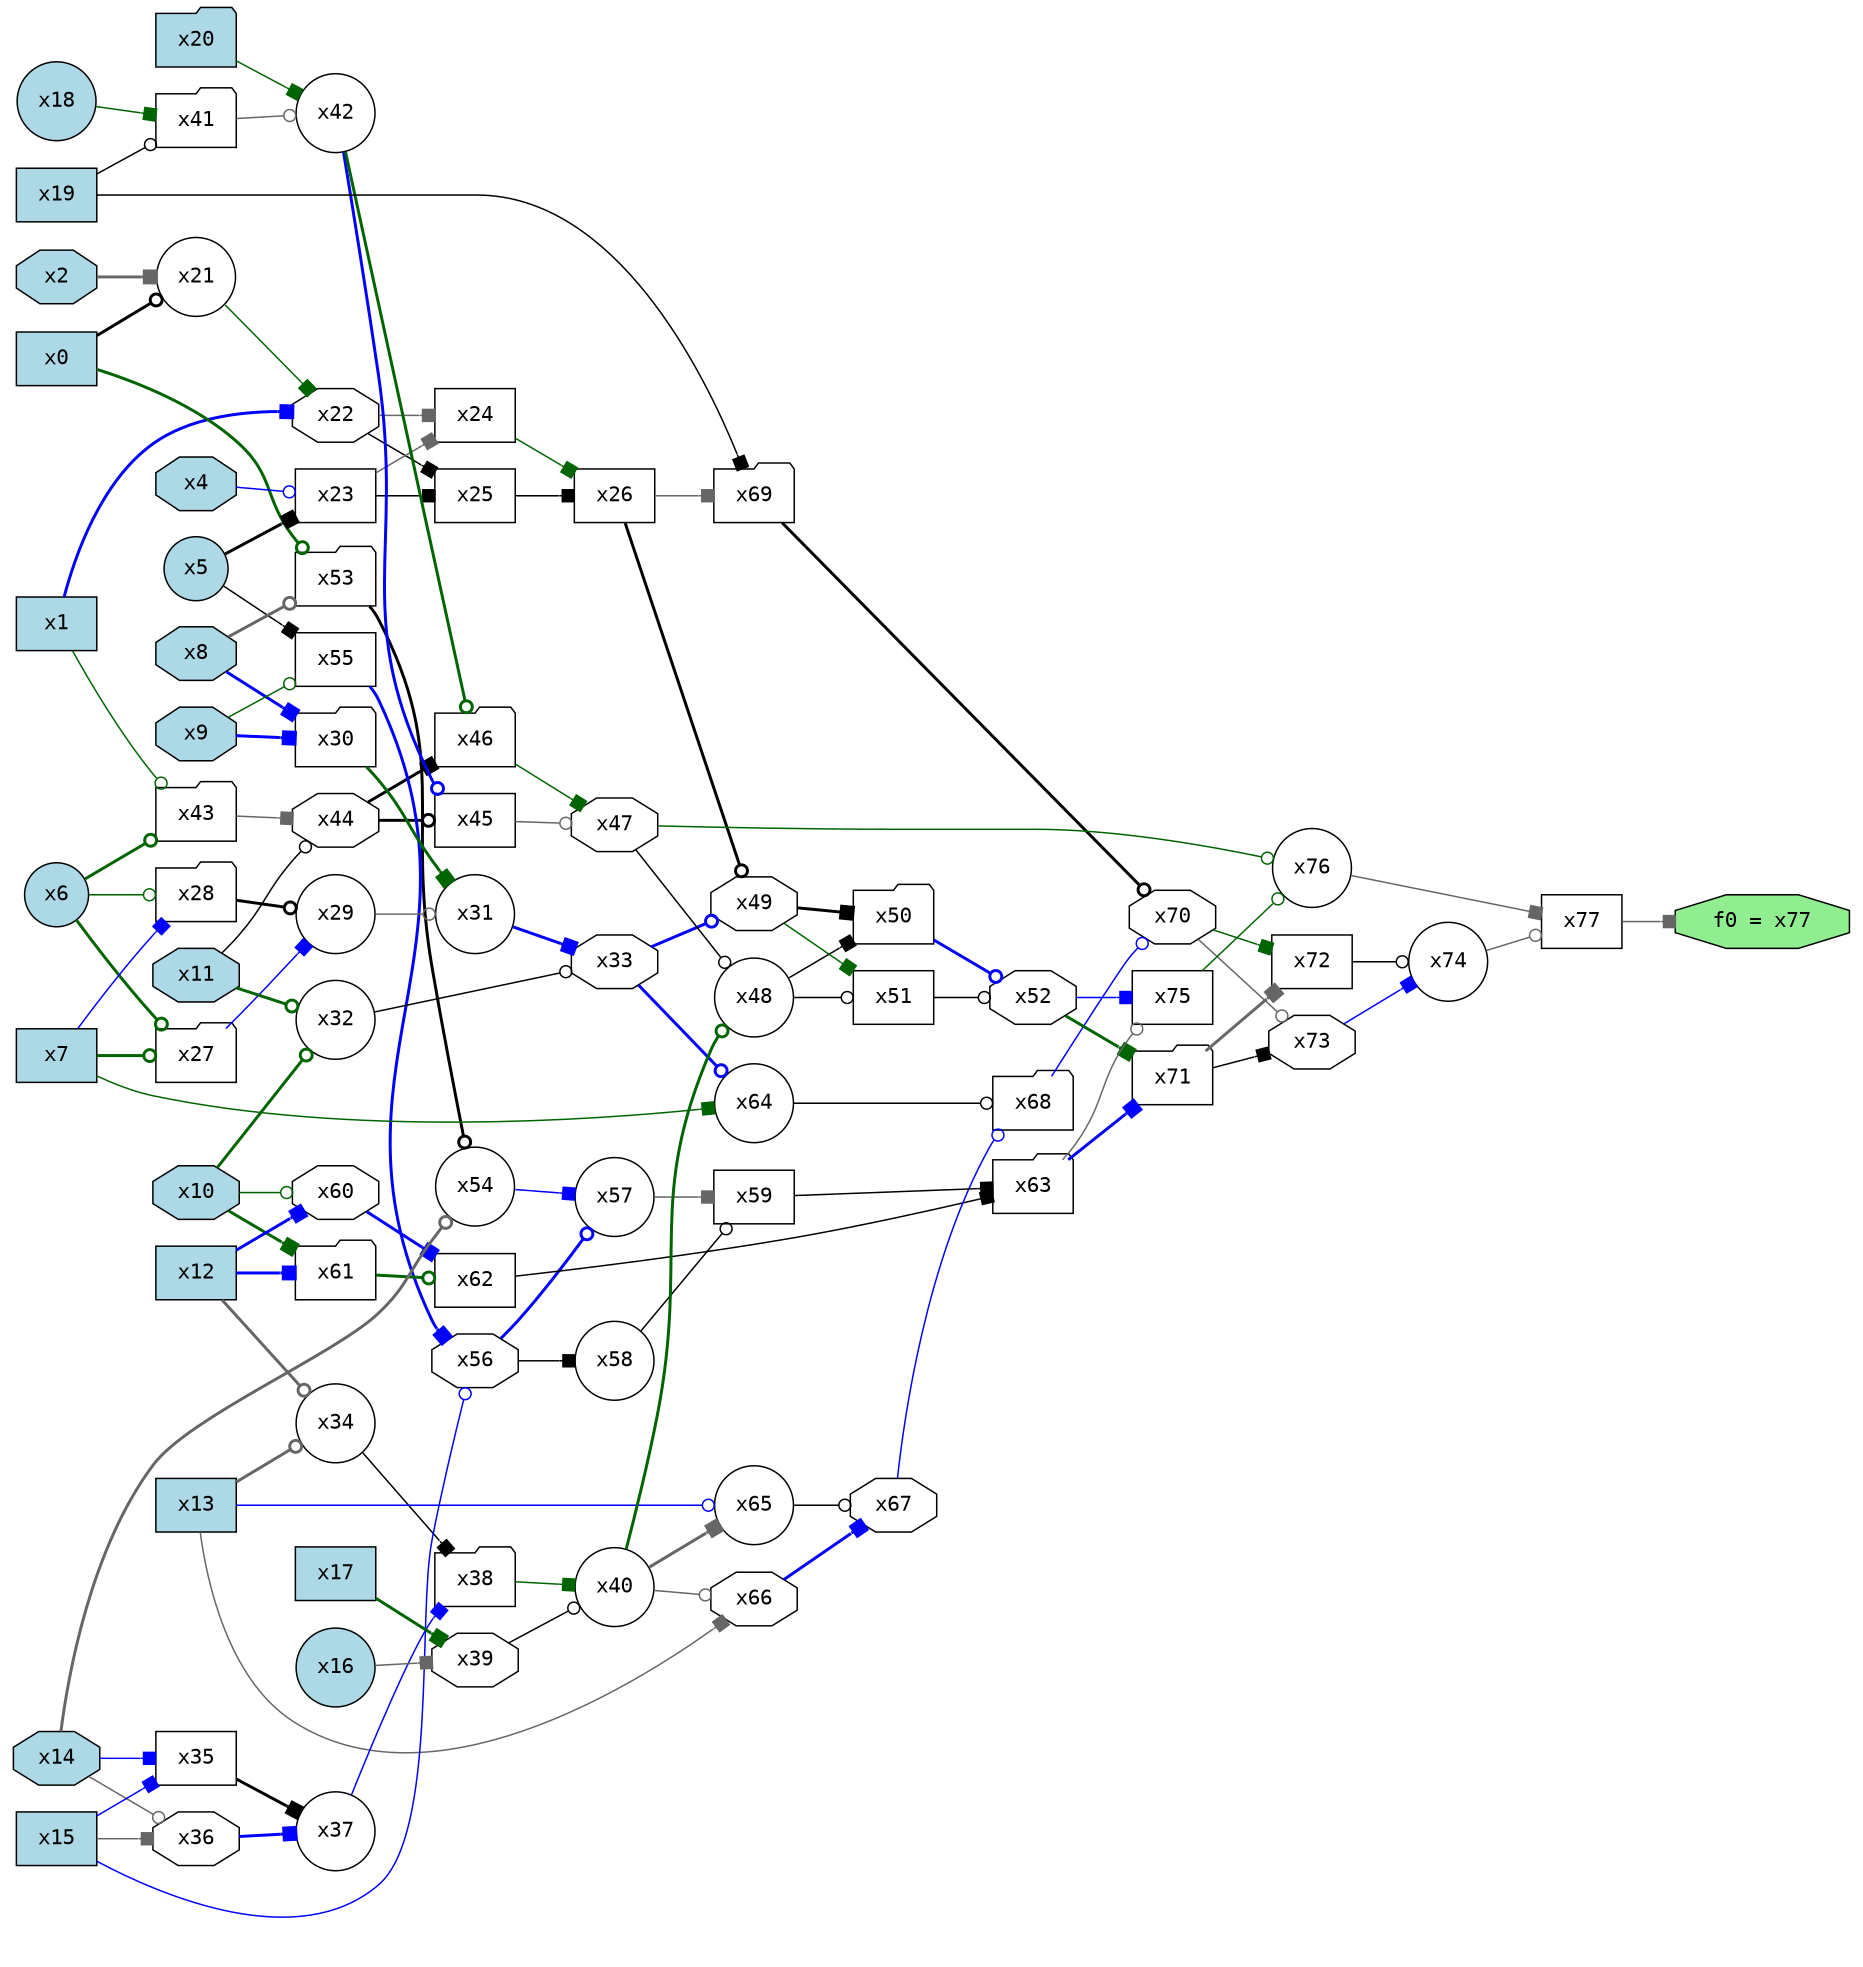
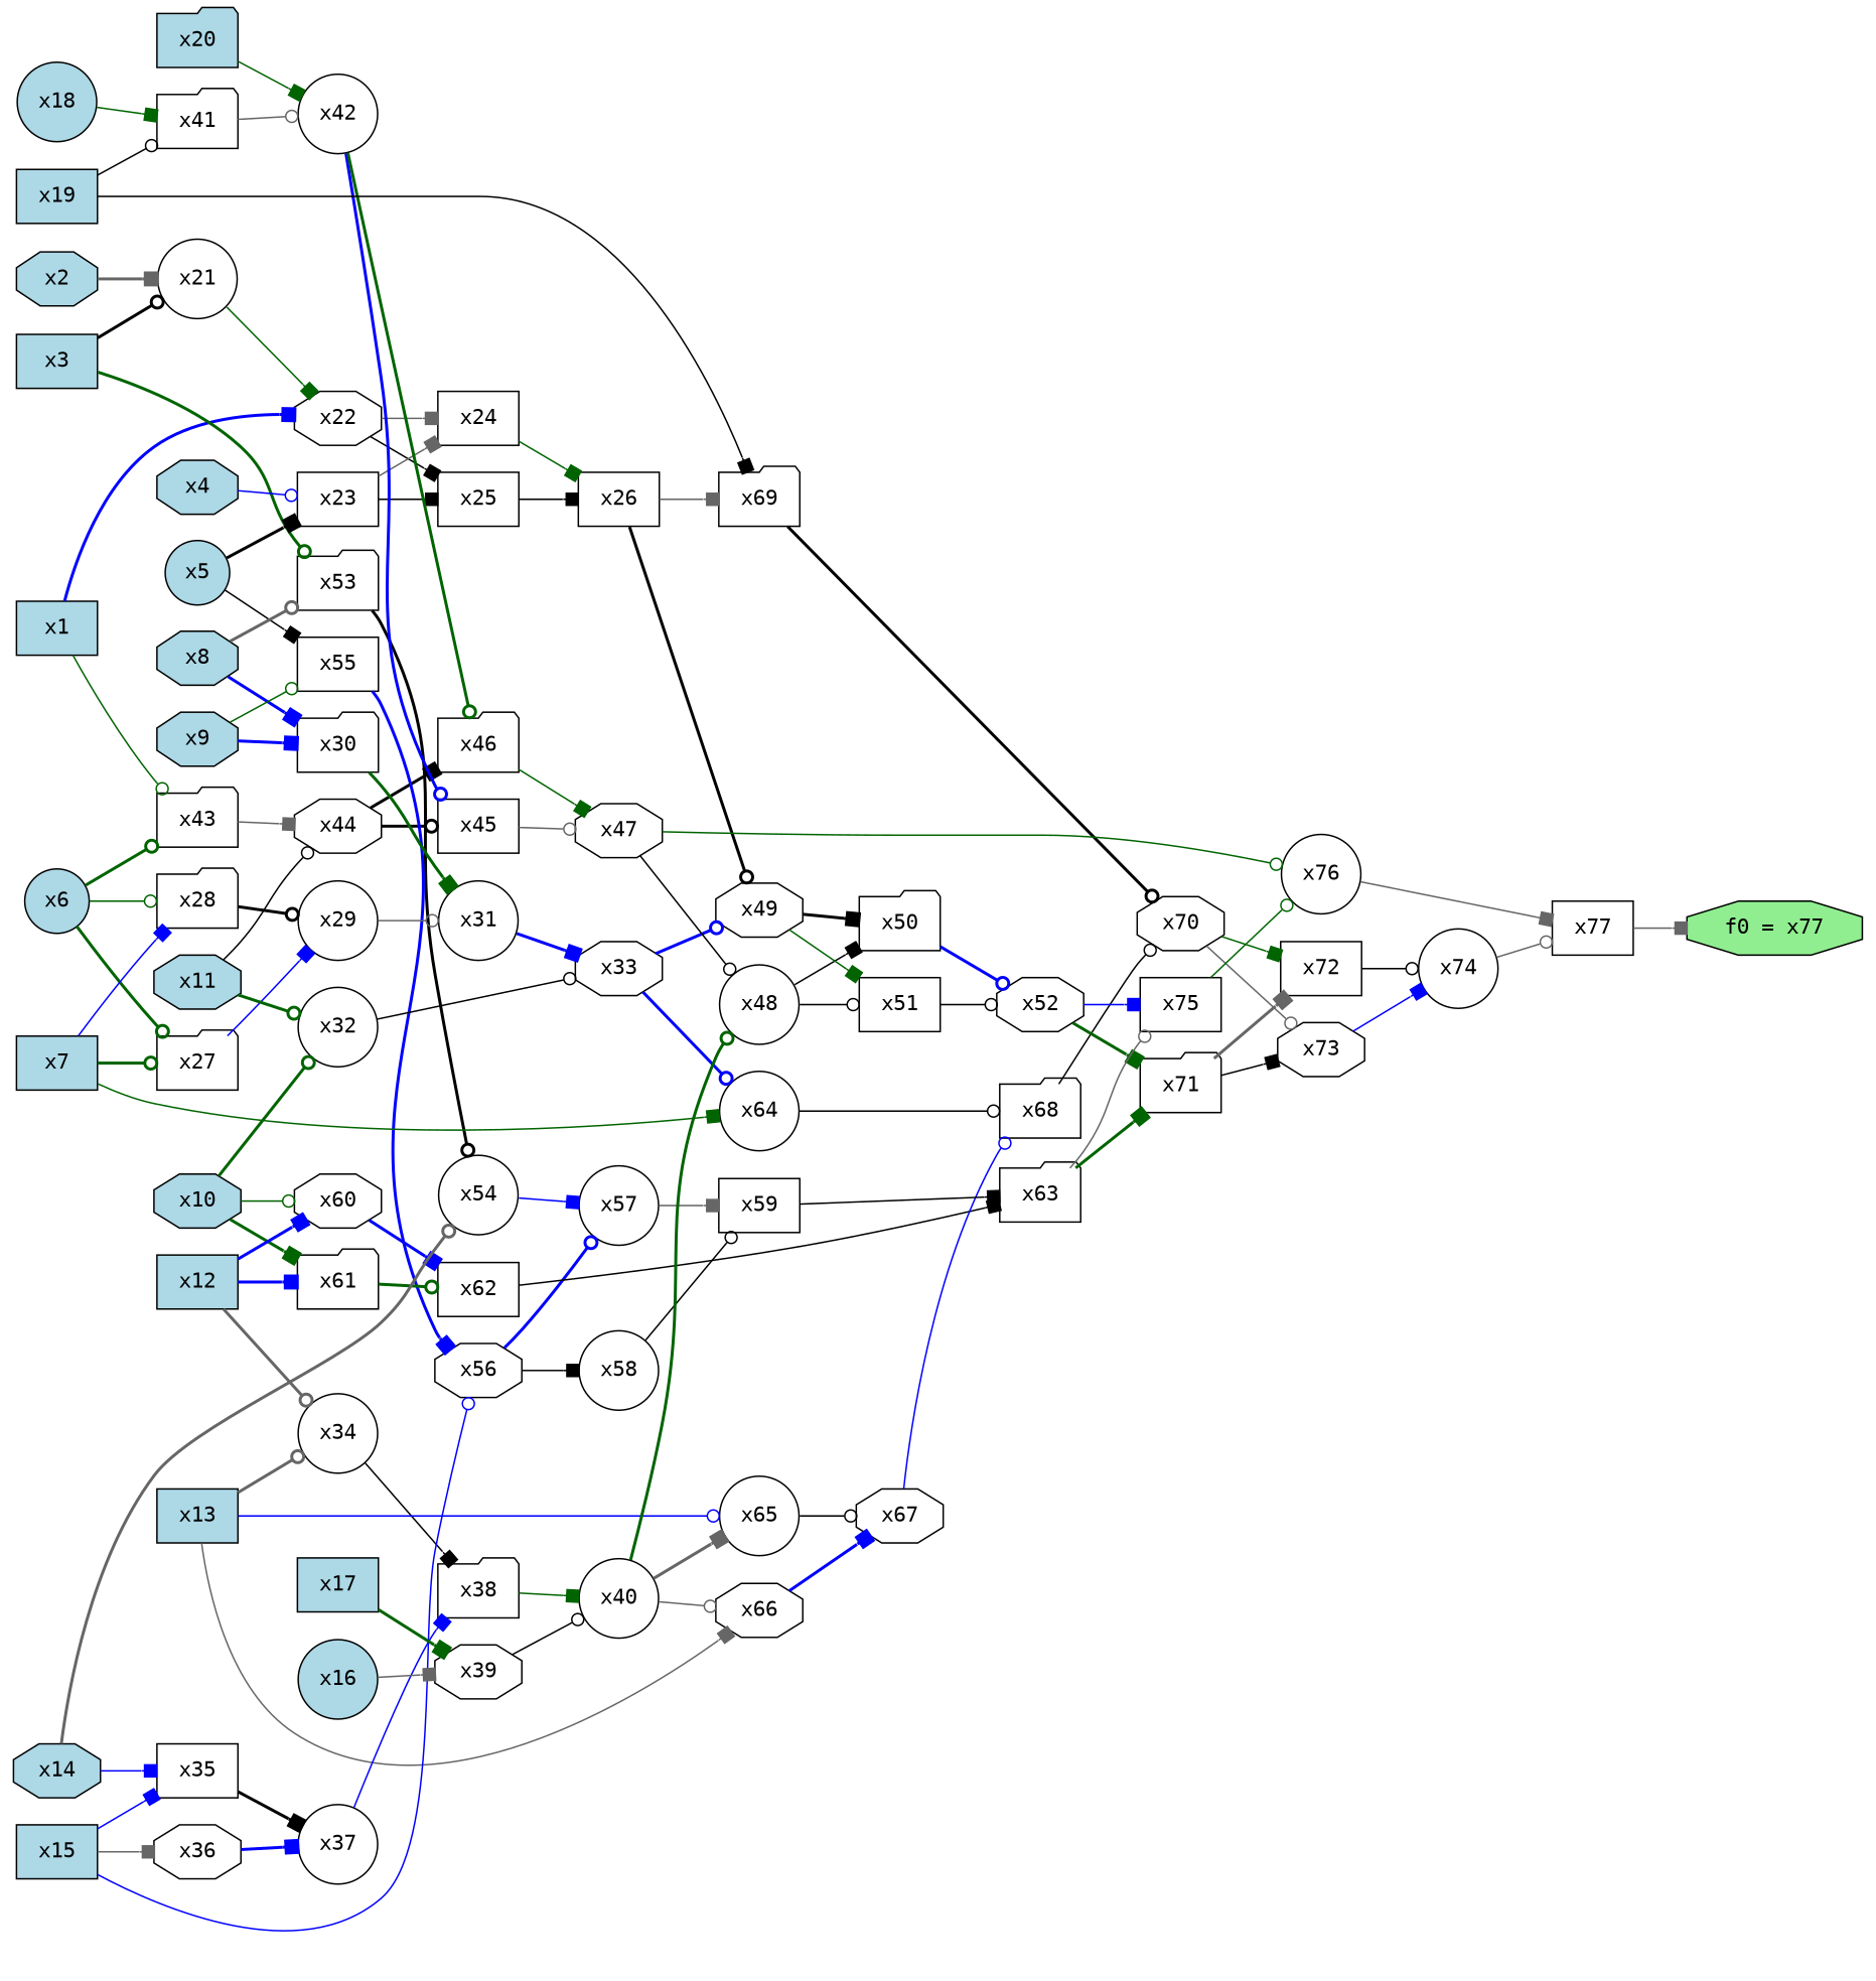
  digraph {
    fontname="DejaVu Sans Mono"
    rankdir=LR
    node [fontname="DejaVu Sans Mono" shape=octagon]
    edge [arrowhead=box color=black fontname="DejaVu Sans Mono" style=solid]
    n1 [fillcolor=lightblue label=x1 shape=box style=filled]
    n2 [label=x22]
    n3 [label=x43 shape=folder]
    n4 [label=x24 shape=box]
    n5 [label=x25 shape=box]
    n6 [label=x44]
    n7 [fillcolor=lightblue label=x2 style=filled]
    n8 [label=x21 shape=circle]
-   n9 [fillcolor=lightblue label=x0 shape=box style=filled]
+   n9 [fillcolor=lightblue label=x3 shape=box style=filled]
    n10 [label=x53 shape=folder]
    n11 [label=x54 shape=circle]
    n12 [fillcolor=lightblue label=x4 style=filled]
    n13 [label=x23 shape=box]
    n14 [fillcolor=lightblue label=x5 shape=circle style=filled]
    n15 [label=x55 shape=box]
    n16 [label=x56]
    n17 [fillcolor=lightblue label=x6 shape=circle style=filled]
    n18 [label=x27 shape=folder]
    n19 [label=x28 shape=folder]
    n20 [label=x29 shape=circle]
    n21 [fillcolor=lightblue label=x7 shape=box style=filled]
    n22 [label=x64 shape=circle]
    n23 [label=x68 shape=folder]
    n24 [fillcolor=lightblue label=x8 style=filled]
    n25 [label=x30 shape=folder]
    n26 [label=x31 shape=circle]
    n27 [fillcolor=lightblue label=x9 style=filled]
    n28 [fillcolor=lightblue label=x10 style=filled]
    n29 [label=x61 shape=folder]
    n30 [label=x60]
    n31 [label=x32 shape=circle]
    n32 [label=x62 shape=box]
    n33 [label=x33]
    n34 [fillcolor=lightblue label=x11 style=filled]
    n35 [label=x45 shape=box]
    n36 [label=x46 shape=folder]
    n37 [fillcolor=lightblue label=x12 shape=box style=filled]
    n38 [label=x34 shape=circle]
    n39 [label=x38 shape=folder]
    n40 [fillcolor=lightblue label=x13 shape=box style=filled]
    n41 [label=x65 shape=circle]
    n42 [label=x66]
    n43 [label=x67]
    n44 [fillcolor=lightblue label=x14 style=filled]
    n45 [label=x35 shape=box]
    n46 [label=x36]
    n47 [label=x37 shape=circle]
    n48 [label=x57 shape=circle]
    n49 [fillcolor=lightblue label=x15 shape=box style=filled]
    n50 [label=x58 shape=circle]
    n51 [fillcolor=lightblue label=x16 shape=circle style=filled]
    n52 [label=x39]
    n53 [label=x40 shape=circle]
    n54 [fillcolor=lightblue label=x17 shape=box style=filled]
    n55 [fillcolor=lightblue label=x18 shape=circle style=filled]
    n56 [label=x41 shape=folder]
    n57 [label=x42 shape=circle]
    n58 [fillcolor=lightblue label=x19 shape=box style=filled]
    n59 [label=x69 shape=folder]
    n60 [label=x70]
    n61 [fillcolor=lightblue label=x20 shape=folder style=filled]
    n62 [label=x48 shape=circle]
    n63 [label=x52]
    n64 [label=x71 shape=folder]
    n65 [label=x75 shape=box]
    n66 [label=x72 shape=box]
    n67 [label=x73]
    n68 [label=x76 shape=circle]
    n69 [label=x50 shape=folder]
    n70 [label=x51 shape=box]
    n71 [label=x26 shape=box]
    n72 [label=x49]
    n73 [label=x77 shape=box]
    n74 [fillcolor=lightgreen label="f0 = x77" style=filled]
    n75 [label=x74 shape=circle]
    n76 [label=x47]
    n77 [label=x59 shape=box]
    n78 [label=x63 shape=folder]
    n1 -> n2 [color=blue style=bold]
    n1 -> n3 [arrowhead=odot color=darkgreen]
    n2 -> n4 [color=gray40]
    n2 -> n5
    n3 -> n6 [color=gray40]
    n4 -> n71 [color=darkgreen]
    n5 -> n71
    n6 -> n35 [arrowhead=odot style=bold]
    n6 -> n36 [style=bold]
    n7 -> n8 [color=gray40 style=bold]
    n8 -> n2 [color=darkgreen]
    n9 -> n8 [arrowhead=odot style=bold]
    n9 -> n10 [arrowhead=odot color=darkgreen style=bold]
    n10 -> n11 [arrowhead=odot style=bold]
    n11 -> n48 [color=blue]
    n12 -> n13 [arrowhead=odot color=blue]
    n13 -> n4 [color=gray40]
    n13 -> n5
    n14 -> n13 [style=bold]
    n14 -> n15
    n15 -> n16 [color=blue style=bold]
    n16 -> n48 [arrowhead=odot color=blue style=bold]
    n16 -> n50
    n17 -> n3 [arrowhead=odot color=darkgreen style=bold]
    n17 -> n18 [arrowhead=odot color=darkgreen style=bold]
    n17 -> n19 [arrowhead=odot color=darkgreen]
    n18 -> n20 [color=blue]
    n19 -> n20 [arrowhead=odot style=bold]
    n20 -> n26 [arrowhead=odot color=gray40]
    n21 -> n18 [arrowhead=odot color=darkgreen style=bold]
    n21 -> n19 [color=blue]
    n21 -> n22 [color=darkgreen]
    n22 -> n23 [arrowhead=odot]
-   n23 -> n60 [arrowhead=odot color=blue]
+   n23 -> n60 [arrowhead=odot]
    n24 -> n10 [arrowhead=odot color=gray40 style=bold]
    n24 -> n25 [color=blue style=bold]
    n25 -> n26 [color=darkgreen style=bold]
    n26 -> n33 [color=blue style=bold]
    n27 -> n15 [arrowhead=odot color=darkgreen]
    n27 -> n25 [color=blue style=bold]
    n28 -> n29 [color=darkgreen style=bold]
    n28 -> n30 [arrowhead=odot color=darkgreen]
    n28 -> n31 [arrowhead=odot color=darkgreen style=bold]
    n29 -> n32 [arrowhead=odot color=darkgreen style=bold]
    n30 -> n32 [color=blue style=bold]
    n31 -> n33 [arrowhead=odot]
    n32 -> n78
    n33 -> n22 [arrowhead=odot color=blue style=bold]
    n33 -> n72 [arrowhead=odot color=blue style=bold]
    n34 -> n6 [arrowhead=odot]
    n34 -> n31 [arrowhead=odot color=darkgreen style=bold]
    n35 -> n76 [arrowhead=odot color=gray40]
    n36 -> n76 [color=darkgreen]
    n37 -> n29 [color=blue style=bold]
    n37 -> n30 [color=blue style=bold]
    n37 -> n38 [arrowhead=odot color=gray40 style=bold]
    n38 -> n39
    n39 -> n53 [color=darkgreen]
    n40 -> n38 [arrowhead=odot color=gray40 style=bold]
    n40 -> n41 [arrowhead=odot color=blue]
    n40 -> n42 [color=gray40]
    n41 -> n43 [arrowhead=odot]
    n42 -> n43 [color=blue style=bold]
    n43 -> n23 [arrowhead=odot color=blue]
    n44 -> n11 [arrowhead=odot color=gray40 style=bold]
    n44 -> n45 [color=blue]
-   n44 -> n46 [arrowhead=odot color=gray40]
    n45 -> n47 [style=bold]
    n46 -> n47 [color=blue style=bold]
    n47 -> n39 [color=blue]
    n48 -> n77 [color=gray40]
    n49 -> n16 [arrowhead=odot color=blue]
    n49 -> n45 [color=blue]
    n49 -> n46 [color=gray40]
    n50 -> n77 [arrowhead=odot]
    n51 -> n52 [color=gray40]
    n52 -> n53 [arrowhead=odot]
    n53 -> n41 [color=gray40 style=bold]
    n53 -> n42 [arrowhead=odot color=gray40]
    n53 -> n62 [arrowhead=odot color=darkgreen style=bold]
    n54 -> n52 [color=darkgreen style=bold]
    n55 -> n56 [color=darkgreen]
    n56 -> n57 [arrowhead=odot color=gray40]
    n57 -> n35 [arrowhead=odot color=blue style=bold]
    n57 -> n36 [arrowhead=odot color=darkgreen style=bold]
    n58 -> n56 [arrowhead=odot]
    n58 -> n59
    n59 -> n60 [arrowhead=odot style=bold]
    n60 -> n66 [color=darkgreen]
    n60 -> n67 [arrowhead=odot color=gray40]
    n61 -> n57 [color=darkgreen]
    n62 -> n69
    n62 -> n70 [arrowhead=odot]
    n63 -> n64 [color=darkgreen style=bold]
    n63 -> n65 [color=blue]
    n64 -> n66 [color=gray40 style=bold]
    n64 -> n67
    n65 -> n68 [arrowhead=odot color=darkgreen]
    n66 -> n75 [arrowhead=odot]
    n67 -> n75 [color=blue]
    n68 -> n73 [color=gray40]
    n69 -> n63 [arrowhead=odot color=blue style=bold]
    n70 -> n63 [arrowhead=odot]
    n71 -> n59 [color=gray40]
    n71 -> n72 [arrowhead=odot style=bold]
    n72 -> n69 [style=bold]
    n72 -> n70 [color=darkgreen]
    n73 -> n74 [color=gray40]
    n75 -> n73 [arrowhead=odot color=gray40]
    n76 -> n62 [arrowhead=odot]
    n76 -> n68 [arrowhead=odot color=darkgreen]
    n77 -> n78
-   n78 -> n64 [color=blue style=bold]
+   n78 -> n64 [color=darkgreen style=bold]
    n78 -> n65 [arrowhead=odot color=gray40]
  }
